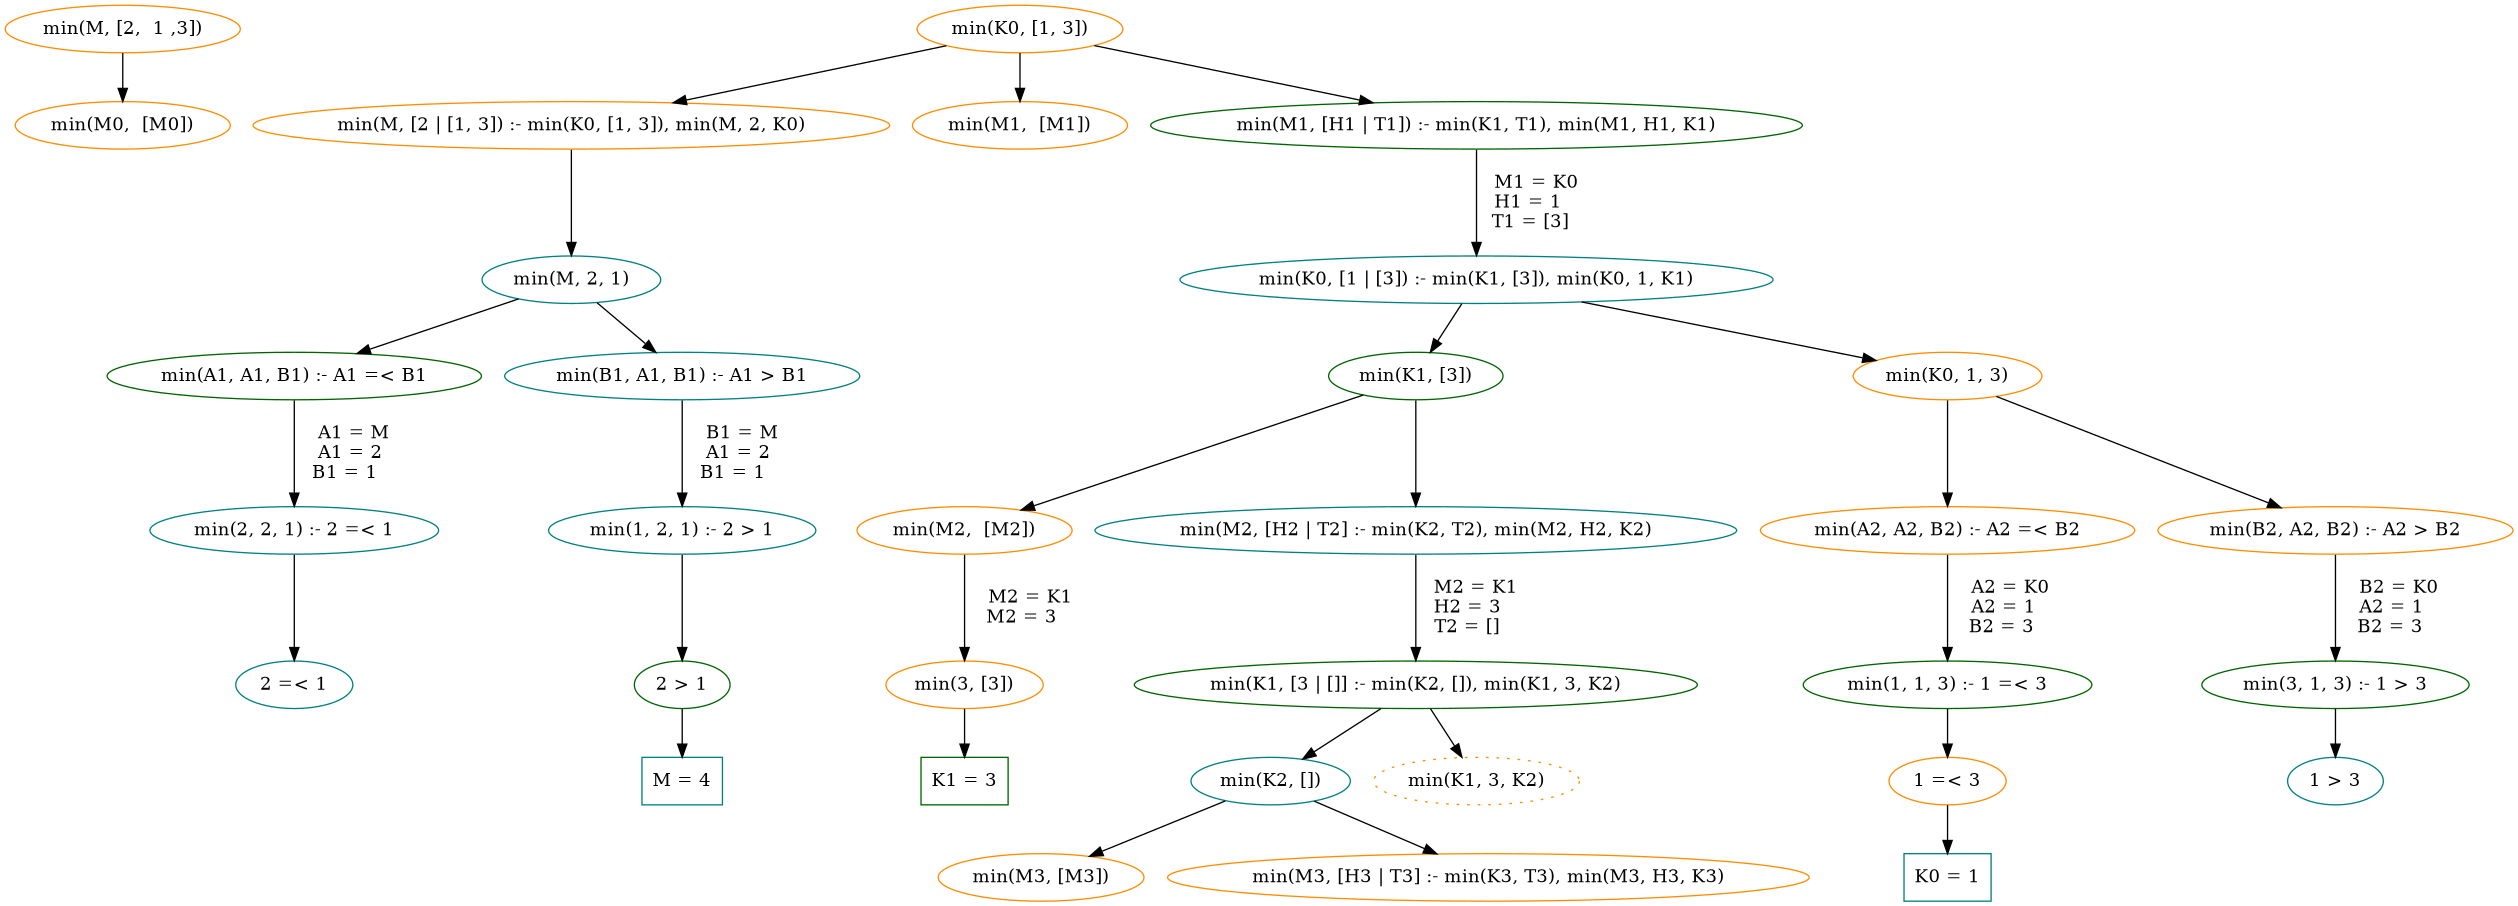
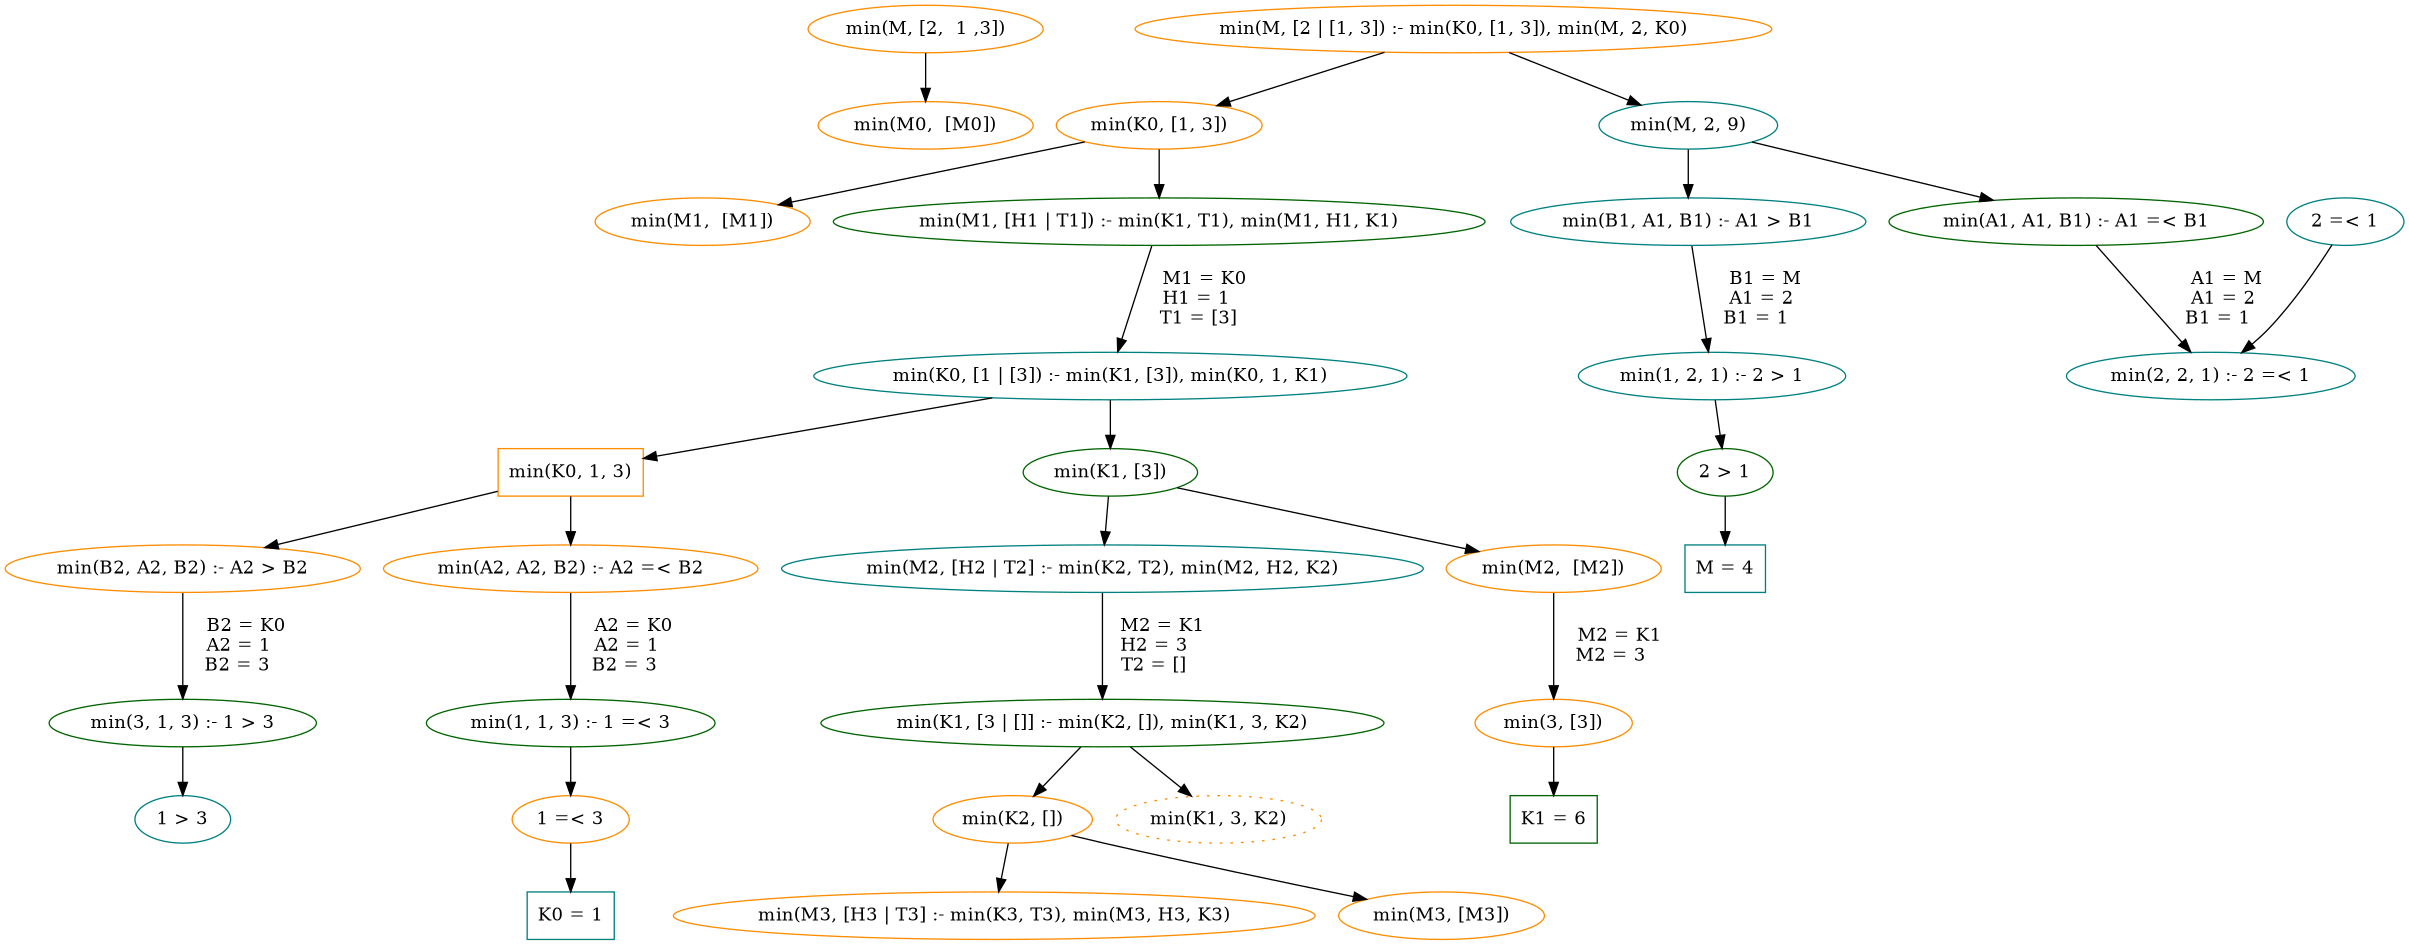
  digraph {
    node [color=darkorange]
    n1 [label="min(M, [2,  1 ,3])"]
    n2 [label="min(M0,  [M0])"]
    n3 [label="min(M, [2 | [1, 3]) :- min(K0, [1, 3]), min(M, 2, K0)"]
    n4 [label="min(K0, [1, 3])"]
-   n5 [color=teal label="min(M, 2, 1)"]
+   n5 [color=teal label="min(M, 2, 9)"]
    n6 [label="min(M1,  [M1])"]
    n7 [color=darkgreen label="min(M1, [H1 | T1]) :- min(K1, T1), min(M1, H1, K1)"]
    n8 [color=darkgreen label="min(A1, A1, B1) :- A1 =< B1"]
    n9 [color=teal label="min(B1, A1, B1) :- A1 > B1"]
    n10 [color=teal label="min(K0, [1 | [3]) :- min(K1, [3]), min(K0, 1, K1)"]
    n11 [color=teal label="min(2, 2, 1) :- 2 =< 1"]
    n12 [color=teal label="min(1, 2, 1) :- 2 > 1"]
    n13 [color=darkgreen label="min(K1, [3])"]
-   n14 [label="min(K0, 1, 3)"]
+   n14 [label="min(K0, 1, 3)" shape=box]
    n15 [label="min(M2,  [M2])"]
    n16 [color=teal label="min(M2, [H2 | T2] :- min(K2, T2), min(M2, H2, K2)"]
    n17 [label="min(A2, A2, B2) :- A2 =< B2"]
    n18 [label="min(B2, A2, B2) :- A2 > B2"]
    n19 [label="min(3, [3])"]
    n20 [color=darkgreen label="min(K1, [3 | []] :- min(K2, []), min(K1, 3, K2)"]
    n21 [color=darkgreen label="min(1, 1, 3) :- 1 =< 3"]
    n22 [color=darkgreen label="min(3, 1, 3) :- 1 > 3"]
-   n23 [color=darkgreen label="K1 = 3" shape=box]
-   n24 [color=teal label="min(K2, [])"]
+   n23 [color=darkgreen label="K1 = 6" shape=box]
+   n24 [label="min(K2, [])"]
    n25 [label="min(K1, 3, K2)" style=dotted]
    n26 [label="min(M3, [M3])"]
    n27 [label="min(M3, [H3 | T3] :- min(K3, T3), min(M3, H3, K3)"]
    n28 [label="1 =< 3"]
    n29 [color=teal label="K0 = 1" shape=box]
    n30 [color=teal label="1 > 3"]
    n31 [color=teal label="2 =< 1"]
    n32 [color=darkgreen label="2 > 1"]
    n33 [color=teal label="M = 4" shape=box]
    n1 -> n2
-   n4 -> n3
+   n3 -> n4
    n3 -> n5
    n4 -> n6
    n4 -> n7
    n5 -> n8
    n5 -> n9
    n7 -> n10 [label="   M1 = K0\l   H1 = 1\l T1 = [3]"]
    n8 -> n11 [label="    A1 = M\l    A1 = 2\l B1 = 1"]
    n9 -> n12 [label="    B1 = M\l    A1 = 2\l B1 = 1"]
    n10 -> n13
    n10 -> n14
-   n11 -> n31
+   n31 -> n11
    n12 -> n32
    n13 -> n15
    n13 -> n16
    n14 -> n17
    n14 -> n18
    n15 -> n19 [label="    M2 = K1\l M2 = 3"]
    n16 -> n20 [label="   M2 = K1\l   H2 = 3\lT2 = []"]
    n17 -> n21 [label="    A2 = K0\l    A2 = 1\l B2 = 3"]
    n18 -> n22 [label="    B2 = K0\l    A2 = 1\l B2 = 3"]
    n19 -> n23
    n20 -> n24
    n20 -> n25
    n21 -> n28
    n22 -> n30
    n24 -> n26
    n24 -> n27
    n28 -> n29
    n32 -> n33
  }
